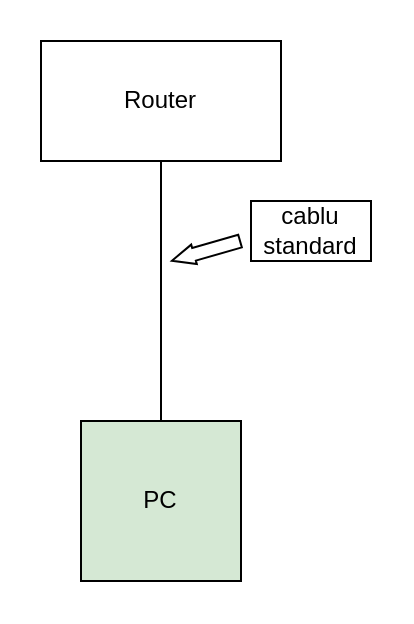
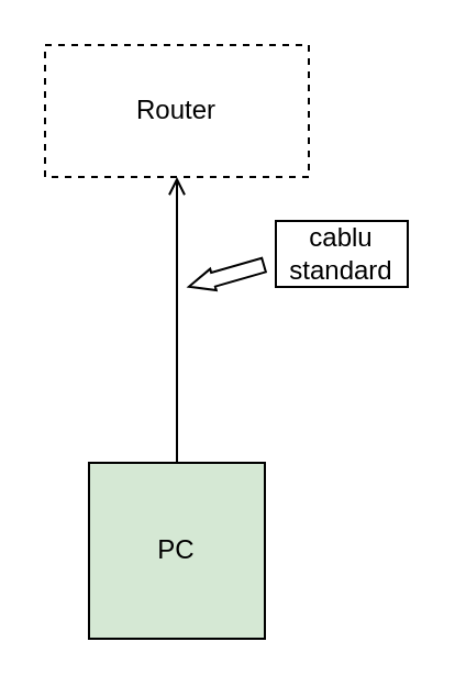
  <mxCell id="0" />
  <mxCell id="1" parent="0" />
  <mxCell id="2" value="PC" style="whiteSpace=wrap;html=1;aspect=fixed;fillColor=#d5e8d4;" vertex="1" parent="1"><mxGeometry x="40" y="210" width="80" height="80" as="geometry" /></mxCell>
- <mxCell id="3" value="Router" style="rounded=0;whiteSpace=wrap;html=1;" vertex="1" parent="1"><mxGeometry x="20" y="20" width="120" height="60" as="geometry" /></mxCell>
- <mxCell id="4" value="" style="endArrow=none;html=1;rounded=0;entryX=0.5;entryY=1;entryDx=0;entryDy=0;exitX=0.5;exitY=0;exitDx=0;exitDy=0;" edge="1" parent="1" source="2" target="3"><mxGeometry width="50" height="50" relative="1" as="geometry"><mxPoint x="135" y="320" as="sourcePoint" /><mxPoint x="185" y="270" as="targetPoint" /></mxGeometry></mxCell>
+ <mxCell id="3" value="Router" style="rounded=0;whiteSpace=wrap;html=1;dashed=1;" vertex="1" parent="1"><mxGeometry x="20" y="20" width="120" height="60" as="geometry" /></mxCell>
+ <mxCell id="4" value="" style="endArrow=open;html=1;rounded=0;entryX=0.5;entryY=1;entryDx=0;entryDy=0;exitX=0.5;exitY=0;exitDx=0;exitDy=0;" edge="1" parent="1" source="2" target="3"><mxGeometry width="50" height="50" relative="1" as="geometry"><mxPoint x="135" y="320" as="sourcePoint" /><mxPoint x="185" y="270" as="targetPoint" /></mxGeometry></mxCell>
  <mxCell id="5" value="" style="shape=flexArrow;endArrow=classic;html=1;rounded=0;width=6.538;endSize=3.492;endWidth=2.589;" edge="1" parent="1"><mxGeometry width="50" height="50" relative="1" as="geometry"><mxPoint x="120" y="119.9" as="sourcePoint" /><mxPoint x="85" y="130" as="targetPoint" /></mxGeometry></mxCell>
  <mxCell id="6" value="cablu standard" style="rounded=0;whiteSpace=wrap;html=1;" vertex="1" parent="1"><mxGeometry x="125" y="100" width="60" height="30" as="geometry" /></mxCell>
